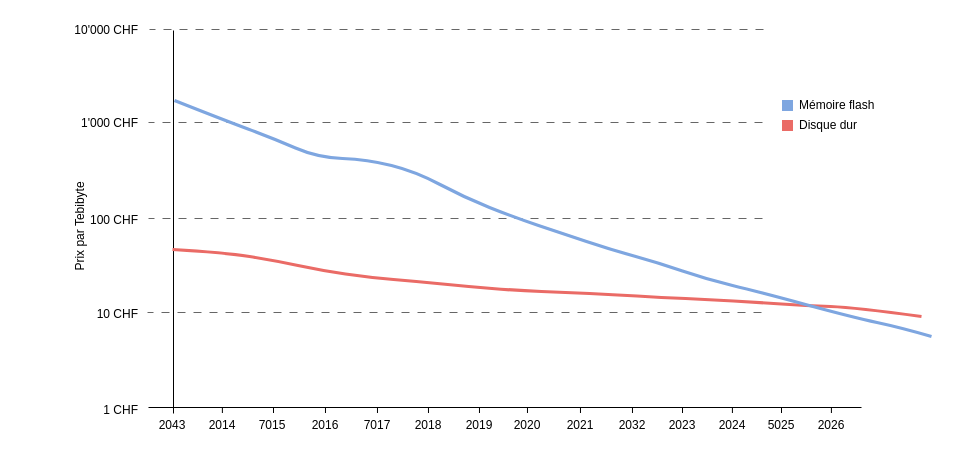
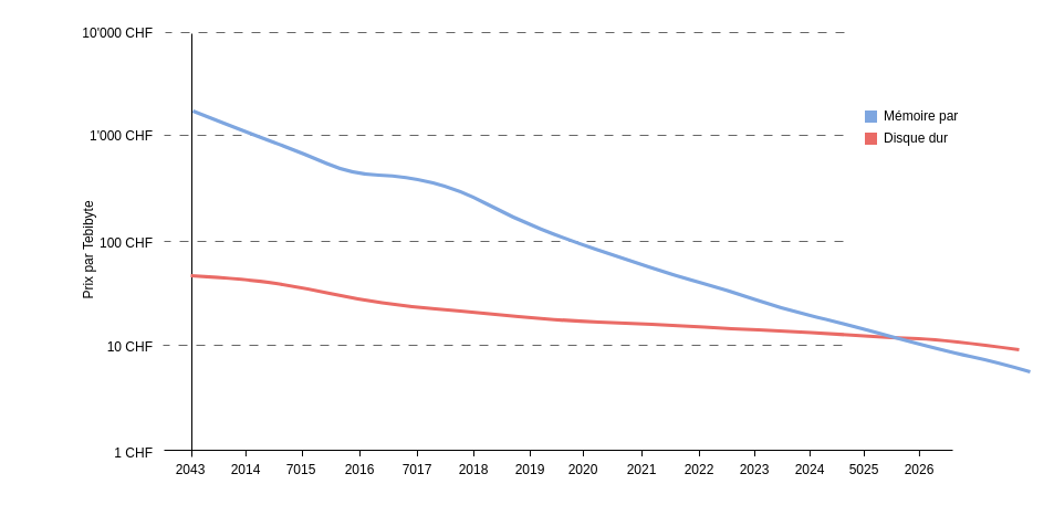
  <mxCell id="0" />
  <mxCell id="1" parent="0" />
  <mxCell id="2" value="" style="endArrow=none;html=1;rounded=0;" parent="1" edge="1"><mxGeometry width="50" height="50" relative="1" as="geometry"><mxPoint x="861" y="407" as="sourcePoint" /><mxPoint x="148" y="407" as="targetPoint" /></mxGeometry></mxCell>
  <mxCell id="3" value="" style="endArrow=none;html=1;rounded=0;dashed=1;dashPattern=8 8;strokeColor=#666666;" parent="1" edge="1"><mxGeometry width="50" height="50" relative="1" as="geometry"><mxPoint x="761" y="312" as="sourcePoint" /><mxPoint x="147" y="312" as="targetPoint" /></mxGeometry></mxCell>
  <mxCell id="4" value="" style="endArrow=none;html=1;rounded=0;dashed=1;dashPattern=8 8;strokeColor=#666666;" parent="1" edge="1"><mxGeometry width="50" height="50" relative="1" as="geometry"><mxPoint x="762" y="218" as="sourcePoint" /><mxPoint x="148" y="218" as="targetPoint" /></mxGeometry></mxCell>
  <mxCell id="5" value="" style="endArrow=none;html=1;rounded=0;dashed=1;dashPattern=8 8;strokeColor=#666666;" parent="1" edge="1"><mxGeometry width="50" height="50" relative="1" as="geometry"><mxPoint x="762" y="122" as="sourcePoint" /><mxPoint x="148" y="122" as="targetPoint" /></mxGeometry></mxCell>
  <mxCell id="6" value="" style="endArrow=none;html=1;rounded=0;dashed=1;dashPattern=8 8;strokeColor=#666666;" parent="1" edge="1"><mxGeometry width="50" height="50" relative="1" as="geometry"><mxPoint x="763" y="29" as="sourcePoint" /><mxPoint x="149" y="29" as="targetPoint" /></mxGeometry></mxCell>
  <mxCell id="7" value="" style="whiteSpace=wrap;html=1;aspect=fixed;fillColor=#7EA6E0;strokeColor=#7EA6E0;" parent="1" vertex="1"><mxGeometry x="782" y="100" width="10" height="10" as="geometry" /></mxCell>
- <mxCell id="8" value="Mémoire flash" style="text;strokeColor=none;align=left;fillColor=none;html=1;verticalAlign=middle;whiteSpace=wrap;rounded=0;" parent="1" vertex="1"><mxGeometry x="797" y="90" width="120" height="30" as="geometry" /></mxCell>
+ <mxCell id="8" value="Mémoire par" style="text;strokeColor=none;align=left;fillColor=none;html=1;verticalAlign=middle;whiteSpace=wrap;rounded=0;" parent="1" vertex="1"><mxGeometry x="797" y="90" width="120" height="30" as="geometry" /></mxCell>
  <mxCell id="9" value="" style="whiteSpace=wrap;html=1;aspect=fixed;fillColor=#EA6B66;strokeColor=#EA6B66;" parent="1" vertex="1"><mxGeometry x="782" y="120" width="10" height="10" as="geometry" /></mxCell>
  <mxCell id="10" value="Disque dur" style="text;strokeColor=none;align=left;fillColor=none;html=1;verticalAlign=middle;whiteSpace=wrap;rounded=0;" parent="1" vertex="1"><mxGeometry x="797" y="110" width="120" height="30" as="geometry" /></mxCell>
  <mxCell id="11" value="2043" style="text;strokeColor=none;align=center;fillColor=none;html=1;verticalAlign=middle;whiteSpace=wrap;rounded=0;" parent="1" vertex="1"><mxGeometry x="152" y="415" width="40" height="20" as="geometry" /></mxCell>
  <mxCell id="12" value="2014" style="text;strokeColor=none;align=center;fillColor=none;html=1;verticalAlign=middle;whiteSpace=wrap;rounded=0;" parent="1" vertex="1"><mxGeometry x="202" y="415" width="40" height="20" as="geometry" /></mxCell>
  <mxCell id="13" value="7015" style="text;strokeColor=none;align=center;fillColor=none;html=1;verticalAlign=middle;whiteSpace=wrap;rounded=0;" parent="1" vertex="1"><mxGeometry x="252" y="415" width="40" height="20" as="geometry" /></mxCell>
  <mxCell id="14" value="2016" style="text;strokeColor=none;align=center;fillColor=none;html=1;verticalAlign=middle;whiteSpace=wrap;rounded=0;" parent="1" vertex="1"><mxGeometry x="305" y="415" width="40" height="20" as="geometry" /></mxCell>
  <mxCell id="15" value="7017" style="text;strokeColor=none;align=center;fillColor=none;html=1;verticalAlign=middle;whiteSpace=wrap;rounded=0;" parent="1" vertex="1"><mxGeometry x="357" y="415" width="40" height="20" as="geometry" /></mxCell>
  <mxCell id="16" value="2018" style="text;strokeColor=none;align=center;fillColor=none;html=1;verticalAlign=middle;whiteSpace=wrap;rounded=0;" parent="1" vertex="1"><mxGeometry x="408" y="415" width="40" height="20" as="geometry" /></mxCell>
  <mxCell id="17" value="2019" style="text;strokeColor=none;align=center;fillColor=none;html=1;verticalAlign=middle;whiteSpace=wrap;rounded=0;" parent="1" vertex="1"><mxGeometry x="459" y="415" width="40" height="20" as="geometry" /></mxCell>
  <mxCell id="18" value="2020" style="text;strokeColor=none;align=center;fillColor=none;html=1;verticalAlign=middle;whiteSpace=wrap;rounded=0;" parent="1" vertex="1"><mxGeometry x="507" y="415" width="40" height="20" as="geometry" /></mxCell>
  <mxCell id="19" value="2021" style="text;strokeColor=none;align=center;fillColor=none;html=1;verticalAlign=middle;whiteSpace=wrap;rounded=0;" parent="1" vertex="1"><mxGeometry x="560" y="415" width="40" height="20" as="geometry" /></mxCell>
- <mxCell id="20" value="2032" style="text;strokeColor=none;align=center;fillColor=none;html=1;verticalAlign=middle;whiteSpace=wrap;rounded=0;" parent="1" vertex="1"><mxGeometry x="612" y="415" width="40" height="20" as="geometry" /></mxCell>
+ <mxCell id="20" value="2022" style="text;strokeColor=none;align=center;fillColor=none;html=1;verticalAlign=middle;whiteSpace=wrap;rounded=0;" parent="1" vertex="1"><mxGeometry x="612" y="415" width="40" height="20" as="geometry" /></mxCell>
  <mxCell id="21" value="2023" style="text;strokeColor=none;align=center;fillColor=none;html=1;verticalAlign=middle;whiteSpace=wrap;rounded=0;" parent="1" vertex="1"><mxGeometry x="662" y="415" width="40" height="20" as="geometry" /></mxCell>
  <mxCell id="22" value="2024" style="text;strokeColor=none;align=center;fillColor=none;html=1;verticalAlign=middle;whiteSpace=wrap;rounded=0;" parent="1" vertex="1"><mxGeometry x="712" y="415" width="40" height="20" as="geometry" /></mxCell>
  <mxCell id="23" value="1 CHF" style="text;strokeColor=none;align=right;fillColor=none;html=1;verticalAlign=middle;whiteSpace=wrap;rounded=0;" parent="1" vertex="1"><mxGeometry x="100" y="400" width="40" height="20" as="geometry" /></mxCell>
  <mxCell id="24" value="10 CHF" style="text;strokeColor=none;align=right;fillColor=none;html=1;verticalAlign=middle;whiteSpace=wrap;rounded=0;" parent="1" vertex="1"><mxGeometry x="81" y="304" width="59" height="20" as="geometry" /></mxCell>
  <mxCell id="25" value="100 CHF" style="text;strokeColor=none;align=right;fillColor=none;html=1;verticalAlign=middle;whiteSpace=wrap;rounded=0;" parent="1" vertex="1"><mxGeometry x="81" y="210" width="59" height="20" as="geometry" /></mxCell>
  <mxCell id="26" value="1'000 CHF" style="text;strokeColor=none;align=right;fillColor=none;html=1;verticalAlign=middle;whiteSpace=wrap;rounded=0;" parent="1" vertex="1"><mxGeometry x="71" y="113" width="69" height="20" as="geometry" /></mxCell>
  <mxCell id="27" value="10'000 CHF" style="text;strokeColor=none;align=right;fillColor=none;html=1;verticalAlign=middle;whiteSpace=wrap;rounded=0;" parent="1" vertex="1"><mxGeometry x="71" y="20" width="69" height="20" as="geometry" /></mxCell>
  <mxCell id="28" value="" style="endArrow=none;html=1;rounded=0;" parent="1" edge="1"><mxGeometry width="50" height="50" relative="1" as="geometry"><mxPoint x="173" y="413" as="sourcePoint" /><mxPoint x="173" y="30" as="targetPoint" /></mxGeometry></mxCell>
  <mxCell id="29" value="" style="endArrow=none;html=1;rounded=0;" parent="1" edge="1"><mxGeometry width="50" height="50" relative="1" as="geometry"><mxPoint x="221.89" y="412.5" as="sourcePoint" /><mxPoint x="221.89" y="407.5" as="targetPoint" /></mxGeometry></mxCell>
  <mxCell id="30" value="" style="endArrow=none;html=1;rounded=0;" parent="1" edge="1"><mxGeometry width="50" height="50" relative="1" as="geometry"><mxPoint x="273" y="412.5" as="sourcePoint" /><mxPoint x="273" y="407.5" as="targetPoint" /></mxGeometry></mxCell>
  <mxCell id="31" value="" style="endArrow=none;html=1;rounded=0;editable=0;" parent="1" edge="1"><mxGeometry width="50" height="50" relative="1" as="geometry"><mxPoint x="324.97" y="412.5" as="sourcePoint" /><mxPoint x="324.97" y="407.5" as="targetPoint" /></mxGeometry></mxCell>
  <mxCell id="32" value="" style="endArrow=none;html=1;rounded=0;editable=0;" parent="1" edge="1"><mxGeometry width="50" height="50" relative="1" as="geometry"><mxPoint x="376.97" y="412.5" as="sourcePoint" /><mxPoint x="376.97" y="407.5" as="targetPoint" /></mxGeometry></mxCell>
  <mxCell id="33" value="" style="endArrow=none;html=1;rounded=0;editable=0;" parent="1" edge="1"><mxGeometry width="50" height="50" relative="1" as="geometry"><mxPoint x="427.97" y="412.5" as="sourcePoint" /><mxPoint x="427.97" y="407.5" as="targetPoint" /></mxGeometry></mxCell>
  <mxCell id="34" value="" style="endArrow=none;html=1;rounded=0;editable=0;" parent="1" edge="1"><mxGeometry width="50" height="50" relative="1" as="geometry"><mxPoint x="478.97" y="412.5" as="sourcePoint" /><mxPoint x="478.97" y="407.5" as="targetPoint" /></mxGeometry></mxCell>
  <mxCell id="35" value="" style="endArrow=none;html=1;rounded=0;editable=0;" parent="1" edge="1"><mxGeometry width="50" height="50" relative="1" as="geometry"><mxPoint x="526.97" y="412.5" as="sourcePoint" /><mxPoint x="526.97" y="407.5" as="targetPoint" /></mxGeometry></mxCell>
  <mxCell id="36" value="" style="endArrow=none;html=1;rounded=0;editable=0;" parent="1" edge="1"><mxGeometry width="50" height="50" relative="1" as="geometry"><mxPoint x="579.97" y="412.5" as="sourcePoint" /><mxPoint x="579.97" y="407.5" as="targetPoint" /></mxGeometry></mxCell>
  <mxCell id="37" value="" style="endArrow=none;html=1;rounded=0;editable=0;" parent="1" edge="1"><mxGeometry width="50" height="50" relative="1" as="geometry"><mxPoint x="631.97" y="412.5" as="sourcePoint" /><mxPoint x="631.97" y="407.5" as="targetPoint" /></mxGeometry></mxCell>
  <mxCell id="38" value="" style="endArrow=none;html=1;rounded=0;editable=0;" parent="1" edge="1"><mxGeometry width="50" height="50" relative="1" as="geometry"><mxPoint x="682" y="412.5" as="sourcePoint" /><mxPoint x="682" y="407.5" as="targetPoint" /></mxGeometry></mxCell>
  <mxCell id="39" value="" style="endArrow=none;html=1;rounded=0;editable=0;" parent="1" edge="1"><mxGeometry width="50" height="50" relative="1" as="geometry"><mxPoint x="731.92" y="412.5" as="sourcePoint" /><mxPoint x="731.92" y="407.5" as="targetPoint" /></mxGeometry></mxCell>
  <mxCell id="40" value="5025" style="text;strokeColor=none;align=center;fillColor=none;html=1;verticalAlign=middle;whiteSpace=wrap;rounded=0;" vertex="1" parent="1"><mxGeometry x="761" y="415" width="40" height="20" as="geometry" /></mxCell>
  <mxCell id="41" value="2026" style="text;strokeColor=none;align=center;fillColor=none;html=1;verticalAlign=middle;whiteSpace=wrap;rounded=0;" vertex="1" parent="1"><mxGeometry x="811" y="415" width="40" height="20" as="geometry" /></mxCell>
  <mxCell id="42" value="" style="endArrow=none;html=1;rounded=0;editable=0;" edge="1" parent="1"><mxGeometry width="50" height="50" relative="1" as="geometry"><mxPoint x="781" y="412.5" as="sourcePoint" /><mxPoint x="781" y="407.5" as="targetPoint" /></mxGeometry></mxCell>
  <mxCell id="43" value="" style="endArrow=none;html=1;rounded=0;editable=0;" edge="1" parent="1"><mxGeometry width="50" height="50" relative="1" as="geometry"><mxPoint x="830.92" y="412.5" as="sourcePoint" /><mxPoint x="830.92" y="407.5" as="targetPoint" /></mxGeometry></mxCell>
  <mxCell id="44" value="" style="endArrow=none;html=1;rounded=0;strokeColor=#EA6B66;strokeWidth=3.15;curved=1;" edge="1" parent="1"><mxGeometry width="50" height="50" relative="1" as="geometry"><mxPoint x="172" y="249" as="sourcePoint" /><mxPoint x="921" y="316" as="targetPoint" /><Array as="points"><mxPoint x="224" y="252" /><mxPoint x="274" y="260" /><mxPoint x="321" y="270" /><mxPoint x="369" y="277" /><mxPoint x="417" y="281" /><mxPoint x="467" y="286" /><mxPoint x="516" y="290" /><mxPoint x="566" y="292" /><mxPoint x="612" y="294" /><mxPoint x="661" y="297" /><mxPoint x="709" y="299" /><mxPoint x="757" y="302" /><mxPoint x="805" y="305" /><mxPoint x="855" y="307" /></Array></mxGeometry></mxCell>
  <mxCell id="45" value="" style="endArrow=none;html=1;rounded=0;curved=1;strokeColor=#7EA6E0;strokeWidth=3.15;" edge="1" parent="1"><mxGeometry width="50" height="50" relative="1" as="geometry"><mxPoint x="931" y="336" as="sourcePoint" /><mxPoint x="174" y="100" as="targetPoint" /><Array as="points"><mxPoint x="900" y="327" /><mxPoint x="853" y="317" /><mxPoint x="757" y="291" /><mxPoint x="707" y="279" /><mxPoint x="657" y="262" /><mxPoint x="610" y="249" /><mxPoint x="562" y="233" /><mxPoint x="514" y="217" /><mxPoint x="464" y="197" /><mxPoint x="415" y="171" /><mxPoint x="367" y="159" /><mxPoint x="317" y="157" /><mxPoint x="273" y="138" /><mxPoint x="222" y="119" /></Array></mxGeometry></mxCell>
  <mxCell id="46" value="Prix par Tebibyte" style="text;strokeColor=none;align=center;fillColor=none;html=1;verticalAlign=middle;whiteSpace=wrap;rounded=0;rotation=-90;" vertex="1" parent="1"><mxGeometry x="20" y="211" width="120" height="30" as="geometry" /></mxCell>
